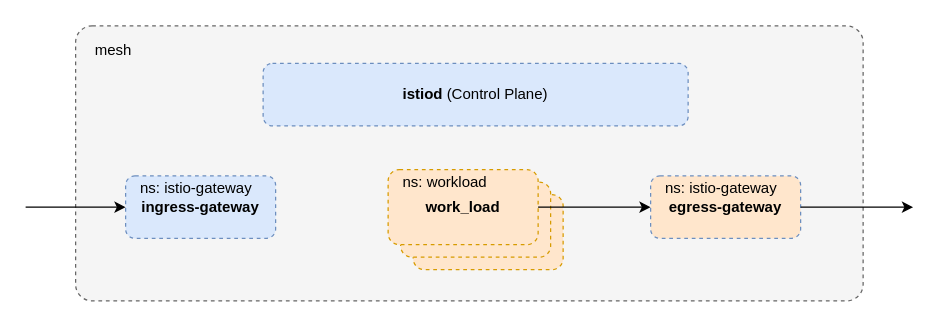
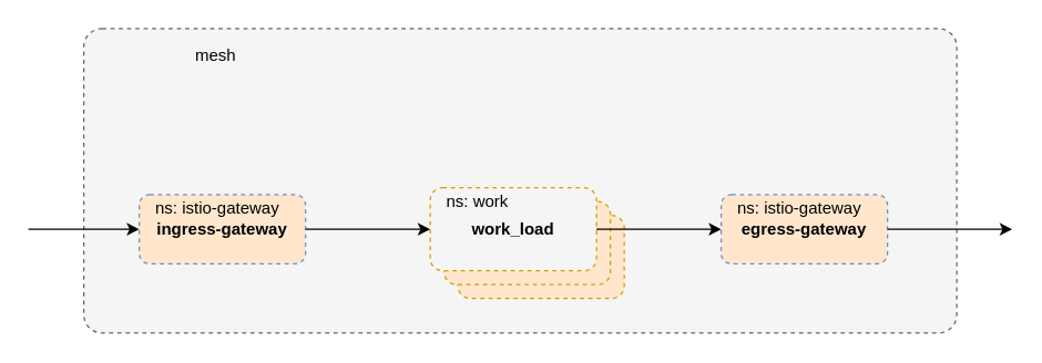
  <mxCell id="0" />
  <mxCell id="1" parent="0" />
  <mxCell id="2" value="" style="rounded=1;whiteSpace=wrap;html=1;arcSize=6;dashed=1;strokeWidth=1;fillColor=#f5f5f5;strokeColor=#666666;fontColor=#333333;" parent="1" vertex="1"><mxGeometry x="60" y="20" width="630" height="220" as="geometry" /></mxCell>
- <mxCell id="3" value="mesh" style="text;html=1;align=center;verticalAlign=middle;resizable=0;points=[];autosize=1;strokeColor=none;" parent="1" vertex="1"><mxGeometry x="70" y="30" width="40" height="20" as="geometry" /></mxCell>
+ <mxCell id="3" value="mesh" style="text;html=1;align=center;verticalAlign=middle;resizable=0;points=[];autosize=1;strokeColor=none;" parent="1" vertex="1"><mxGeometry x="135" y="30" width="40" height="20" as="geometry" /></mxCell>
  <mxCell id="4" value="" style="group" parent="1" vertex="1" connectable="0"><mxGeometry x="210" y="50" width="340" height="50" as="geometry" /></mxCell>
- <mxCell id="5" value="&lt;b&gt;istiod&lt;/b&gt; (Control Plane)" style="rounded=1;whiteSpace=wrap;html=1;dashed=1;fillColor=#dae8fc;strokeColor=#6c8ebf;" parent="4" vertex="1"><mxGeometry width="340" height="50" as="geometry" /></mxCell>
  <mxCell id="6" value="" style="group" parent="1" vertex="1" connectable="0"><mxGeometry x="100" y="140" width="120" height="50" as="geometry" /></mxCell>
- <mxCell id="7" value="&lt;b&gt;ingress-gateway&lt;/b&gt;" style="rounded=1;whiteSpace=wrap;html=1;dashed=1;fillColor=#dae8fc;strokeColor=#6c8ebf;" parent="6" vertex="1"><mxGeometry width="120" height="50" as="geometry" /></mxCell>
+ <mxCell id="7" value="&lt;b&gt;ingress-gateway&lt;/b&gt;" style="rounded=1;whiteSpace=wrap;html=1;dashed=1;fillColor=#ffe6cc;strokeColor=#6c8ebf;" parent="6" vertex="1"><mxGeometry width="120" height="50" as="geometry" /></mxCell>
  <mxCell id="8" value="ns: istio-gateway" style="text;html=1;align=left;verticalAlign=middle;resizable=0;points=[];autosize=1;strokeColor=none;" parent="6" vertex="1"><mxGeometry x="10" width="100" height="20" as="geometry" /></mxCell>
  <mxCell id="9" value="" style="group" parent="1" vertex="1" connectable="0"><mxGeometry x="310" y="135" width="140" height="80" as="geometry" /></mxCell>
  <mxCell id="10" value="" style="rounded=1;whiteSpace=wrap;html=1;dashed=1;align=left;fillColor=#ffe6cc;strokeColor=#d79b00;" parent="9" vertex="1"><mxGeometry x="20" y="20" width="120" height="60" as="geometry" /></mxCell>
  <mxCell id="11" value="" style="rounded=1;whiteSpace=wrap;html=1;dashed=1;align=left;fillColor=#ffe6cc;strokeColor=#d79b00;" parent="9" vertex="1"><mxGeometry x="10" y="10" width="120" height="60" as="geometry" /></mxCell>
- <mxCell id="12" value="&lt;div align=&quot;center&quot;&gt;&lt;b&gt;work_load&lt;/b&gt;&lt;/div&gt;" style="rounded=1;whiteSpace=wrap;html=1;dashed=1;align=center;container=0;fillColor=#ffe6cc;strokeColor=#d79b00;" parent="9" vertex="1"><mxGeometry width="120" height="60" as="geometry" /></mxCell>
- <mxCell id="13" value="ns: workload" style="text;html=1;align=left;verticalAlign=middle;resizable=0;points=[];autosize=1;strokeColor=none;container=0;" parent="9" vertex="1"><mxGeometry x="10" width="80" height="20" as="geometry" /></mxCell>
+ <mxCell id="12" value="&lt;div align=&quot;center&quot;&gt;&lt;b&gt;work_load&lt;/b&gt;&lt;/div&gt;" style="rounded=1;whiteSpace=wrap;html=1;dashed=1;align=center;container=0;fillColor=#f5f5f5;strokeColor=#d79b00;" parent="9" vertex="1"><mxGeometry width="120" height="60" as="geometry" /></mxCell>
+ <mxCell id="13" value="ns: work" style="text;html=1;align=left;verticalAlign=middle;resizable=0;points=[];autosize=1;strokeColor=none;container=0;" parent="9" vertex="1"><mxGeometry x="10" width="80" height="20" as="geometry" /></mxCell>
+ <mxCell id="14" style="edgeStyle=orthogonalEdgeStyle;rounded=1;orthogonalLoop=1;jettySize=auto;html=1;exitX=1;exitY=0.5;exitDx=0;exitDy=0;jumpStyle=arc;" parent="1" source="7" target="12" edge="1"><mxGeometry relative="1" as="geometry" /></mxCell>
  <mxCell id="15" value="" style="endArrow=classic;html=1;rounded=0;entryX=0;entryY=0.5;entryDx=0;entryDy=0;" parent="1" target="7" edge="1"><mxGeometry width="50" height="50" relative="1" as="geometry"><mxPoint x="20" y="165" as="sourcePoint" /><mxPoint x="350" y="250" as="targetPoint" /></mxGeometry></mxCell>
  <mxCell id="16" value="" style="group" vertex="1" connectable="0" parent="1"><mxGeometry x="520" y="140" width="120" height="50" as="geometry" /></mxCell>
  <mxCell id="17" value="&lt;b&gt;egress-gateway&lt;/b&gt;" style="rounded=1;whiteSpace=wrap;html=1;dashed=1;fillColor=#ffe6cc;strokeColor=#6c8ebf;" vertex="1" parent="16"><mxGeometry width="120" height="50" as="geometry" /></mxCell>
  <mxCell id="18" value="ns: istio-gateway" style="text;html=1;align=left;verticalAlign=middle;resizable=0;points=[];autosize=1;strokeColor=none;" vertex="1" parent="16"><mxGeometry x="10" width="100" height="20" as="geometry" /></mxCell>
  <mxCell id="19" style="edgeStyle=orthogonalEdgeStyle;rounded=0;orthogonalLoop=1;jettySize=auto;html=1;exitX=1;exitY=0.5;exitDx=0;exitDy=0;" edge="1" parent="1" source="17"><mxGeometry relative="1" as="geometry"><mxPoint x="730" y="165" as="targetPoint" /></mxGeometry></mxCell>
  <mxCell id="20" style="edgeStyle=orthogonalEdgeStyle;rounded=0;orthogonalLoop=1;jettySize=auto;html=1;exitX=1;exitY=0.5;exitDx=0;exitDy=0;" edge="1" parent="1" source="12"><mxGeometry relative="1" as="geometry"><mxPoint x="520" y="165" as="targetPoint" /></mxGeometry></mxCell>
